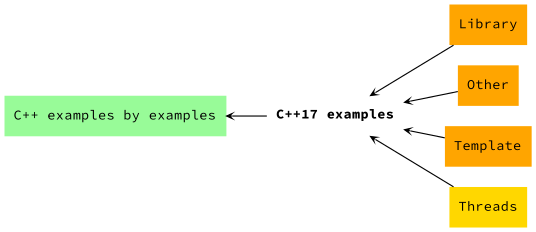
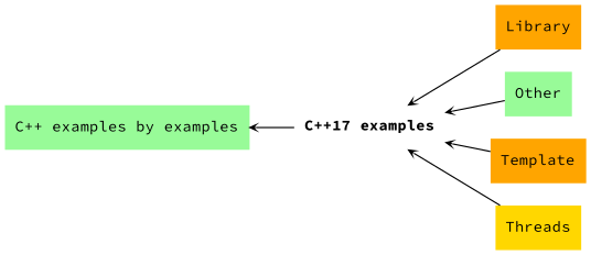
  digraph {
    fontname="Source Code Pro"
    rankdir=LR
    node [color=purple fillcolor=palegreen fontname="Source Code Pro" fontsize=12 shape=plaintext style=filled]
    edge [arrowhead=open arrowsize=0.5 arrowtail=open dir=back fontname="Source Code Pro" labelfontsize=10 shape=plaintext style=solid]
    n1 [color=teal label="C++ examples by examples"]
    n2 [label=<<b>C++17 examples</b>> color="" fillcolor="" style=""]
    n3 [color=teal fillcolor=orange label=Library]
-   n4 [fillcolor=orange label=Other]
+   n4 [label=Other]
    n5 [fillcolor=orange label=Template]
    n6 [fillcolor=gold label=Threads]
    n1 -> n2
    n2 -> n3
    n2 -> n4
    n2 -> n5
    n2 -> n6
  }
